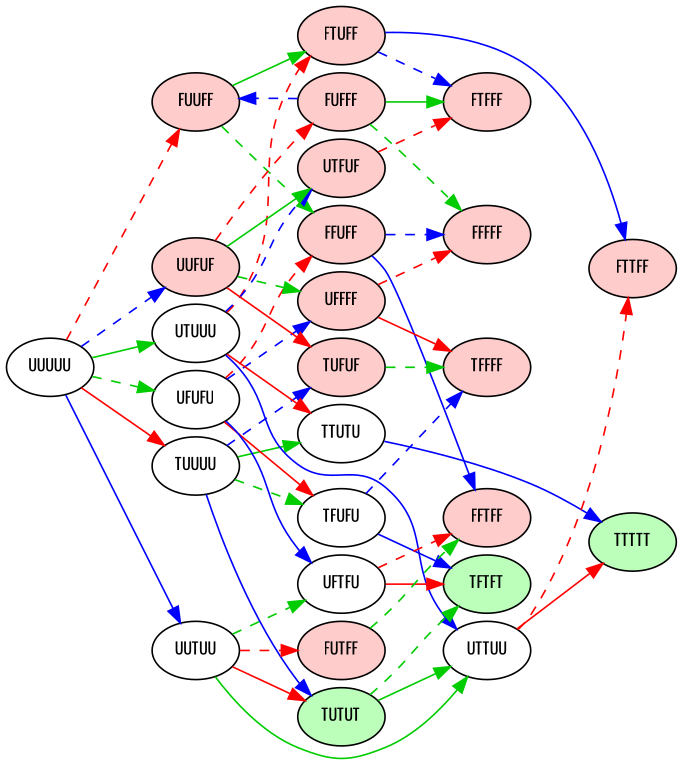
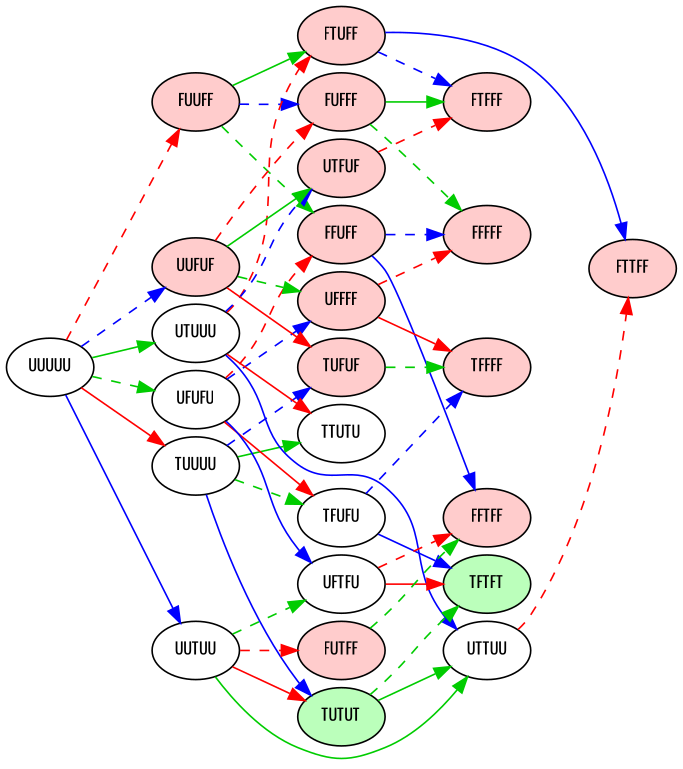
  digraph {
    d2tgraphstyle=">=latex,very thick,font=\footnotesize,inner sep=0pt"
    fontname=Oswald
    nodesep=0.07
    rankdir=LR
    ranksep=0.5
    node [fontname=Oswald fontsize=10 fillcolor="#FFCCCC" style=filled]
    edge [color=red fontname=Oswald style=dashed]
    UUUUU [texlbl="$\begin{array}{c} \mbox{UUUUU} \\ d = 6 \end{array}$" fillcolor="" style=""]
    FUUFF [texlbl="$\begin{array}{c} \mbox{FUUFF} \\ d = \infty \end{array}$"]
    TUUUU [texlbl="$\begin{array}{c} \mbox{TUUUU} \\ d = 2 \end{array}$" fillcolor="" style=""]
    UFUFU [texlbl="$\begin{array}{c} \mbox{UFUFU} \\ d = 6 \end{array}$" fillcolor="" style=""]
    UTUUU [texlbl="$\begin{array}{c} \mbox{UTUUU} \\ d = 6 \end{array}$" fillcolor="" style=""]
    UUFUF [texlbl="$\begin{array}{c} \mbox{UUFUF} \\ d = \infty \end{array}$"]
    UUTUU [texlbl="$\begin{array}{c} \mbox{UUTUU} \\ d = 4 \end{array}$" fillcolor="" style=""]
    FFUFF [texlbl="$\begin{array}{c} \mbox{FFUFF} \\ d = \infty \end{array}$"]
    FTUFF [texlbl="$\begin{array}{c} \mbox{FTUFF} \\ d = \infty \end{array}$"]
    FUFFF [texlbl="$\begin{array}{c} \mbox{FUFFF} \\ d = \infty \end{array}$"]
    TFUFU [texlbl="$\begin{array}{c} \mbox{TFUFU} \\ d = 2 \end{array}$" fillcolor="" style=""]
    TTUTU [texlbl="$\begin{array}{c} \mbox{TTUTU} \\ d = 2 \end{array}$" fillcolor="" style=""]
    TUFUF [texlbl="$\begin{array}{c} \mbox{TUFUF} \\ d = \infty \end{array}$"]
    TUTUT [fillcolor="#BBFFBB" texlbl="$\begin{array}{c} \mbox{TUTUT} \\ d = 0 \end{array}$"]
    UFFFF [texlbl="$\begin{array}{c} \mbox{UFFFF} \\ d = \infty \end{array}$"]
    UFTFU [texlbl="$\begin{array}{c} \mbox{UFTFU} \\ d = 4 \end{array}$" fillcolor="" style=""]
    UTFUF [texlbl="$\begin{array}{c} \mbox{UTFUF} \\ d = \infty \end{array}$"]
    UTTUU [texlbl="$\begin{array}{c} \mbox{UTTUU} \\ d = 4 \end{array}$" fillcolor="" style=""]
    FUTFF [texlbl="$\begin{array}{c} \mbox{FUTFF} \\ d = \infty \end{array}$"]
    FFFFF [texlbl="$\begin{array}{c} \mbox{FFFFF} \\ d = \infty \end{array}$"]
    FFTFF [texlbl="$\begin{array}{c} \mbox{FFTFF} \\ d = \infty \end{array}$"]
    FTFFF [texlbl="$\begin{array}{c} \mbox{FTFFF} \\ d = \infty \end{array}$"]
    FTTFF [texlbl="$\begin{array}{c} \mbox{FTTFF} \\ d = \infty \end{array}$"]
    TFFFF [texlbl="$\begin{array}{c} \mbox{TFFFF} \\ d = \infty \end{array}$"]
    TFTFT [fillcolor="#BBFFBB" texlbl="$\begin{array}{c} \mbox{TFTFT} \\ d = 0 \end{array}$"]
-   TTTTT [fillcolor="#BBFFBB" texlbl="$\begin{array}{c} \mbox{TTTTT} \\ d = 0 \end{array}$"]
    UUUUU -> FUUFF
    UUUUU -> TUUUU [style="line width=0.1cm"]
    UUUUU -> UFUFU [color="#00CC00"]
    UUUUU -> UTUUU [color="#00CC00" style=""]
    UUUUU -> UUFUF [color=blue]
    UUUUU -> UUTUU [color=blue style="line width=0.1cm"]
    FUUFF -> FFUFF [color="#00CC00"]
    FUUFF -> FTUFF [color="#00CC00" style=""]
-   FUFFF -> FUUFF [color=blue]
+   FUUFF -> FUFFF [color=blue]
    TUUUU -> TFUFU [color="#00CC00"]
    TUUUU -> TTUTU [color="#00CC00" style=""]
    TUUUU -> TUFUF [color=blue]
    TUUUU -> TUTUT [color=blue style="line width=0.1cm"]
    UFUFU -> FFUFF
    UFUFU -> TFUFU [style="line width=0.1cm"]
    UFUFU -> UFFFF [color=blue]
    UFUFU -> UFTFU [color=blue style="line width=0.1cm"]
    UTUUU -> FTUFF
    UTUUU -> TTUTU [style="line width=0.1cm"]
    UTUUU -> UTFUF [color=blue]
    UTUUU -> UTTUU [color=blue style="line width=0.1cm"]
    UUFUF -> FUFFF
    UUFUF -> TUFUF [style=""]
    UUFUF -> UFFFF [color="#00CC00"]
    UUFUF -> UTFUF [color="#00CC00" style=""]
    UUTUU -> TUTUT [style="line width=0.1cm"]
    UUTUU -> UFTFU [color="#00CC00"]
    UUTUU -> UTTUU [color="#00CC00" style=""]
    UUTUU -> FUTFF
    FFUFF -> FFFFF [color=blue]
    FFUFF -> FFTFF [color=blue style=""]
    FTUFF -> FTFFF [color=blue]
    FTUFF -> FTTFF [color=blue style=""]
    FUFFF -> FFFFF [color="#00CC00"]
    FUFFF -> FTFFF [color="#00CC00" style=""]
    TFUFU -> TFFFF [color=blue]
    TFUFU -> TFTFT [color=blue style="line width=0.1cm"]
-   TTUTU -> TTTTT [color=blue style="line width=0.1cm"]
    TUFUF -> TFFFF [color="#00CC00"]
    TUTUT -> UTTUU [color="#00CC00" style=""]
    TUTUT -> TFTFT [color="#00CC00"]
    UFFFF -> FFFFF
    UFFFF -> TFFFF [style=""]
    UFTFU -> FFTFF
    UFTFU -> TFTFT [style="line width=0.1cm"]
    UTFUF -> FTFFF
    UTTUU -> FTTFF
-   UTTUU -> TTTTT [style="line width=0.1cm"]
    FUTFF -> FFTFF [color="#00CC00"]
  }
